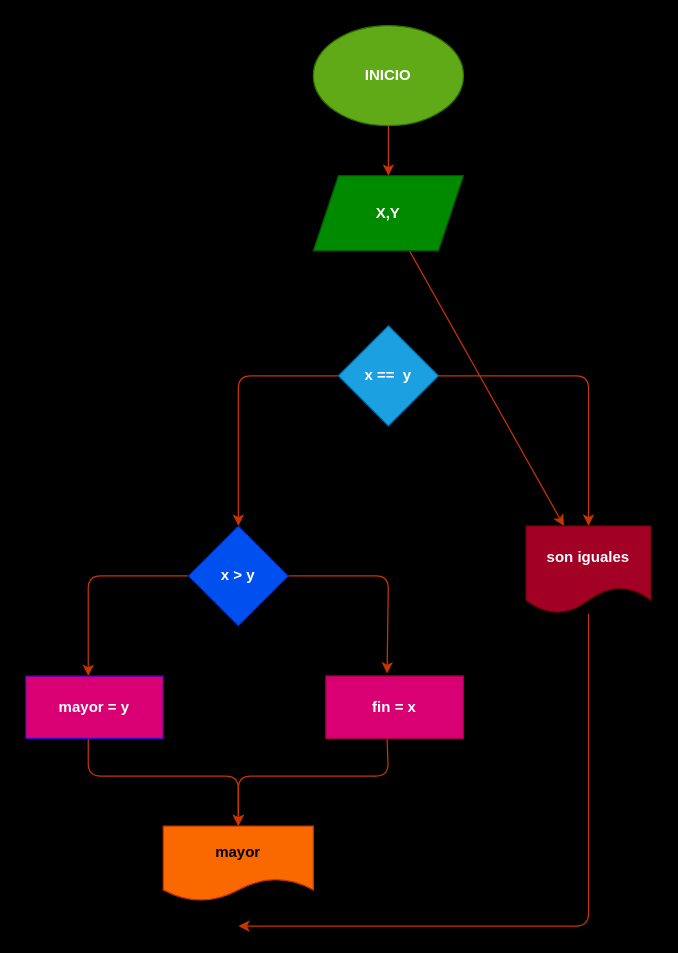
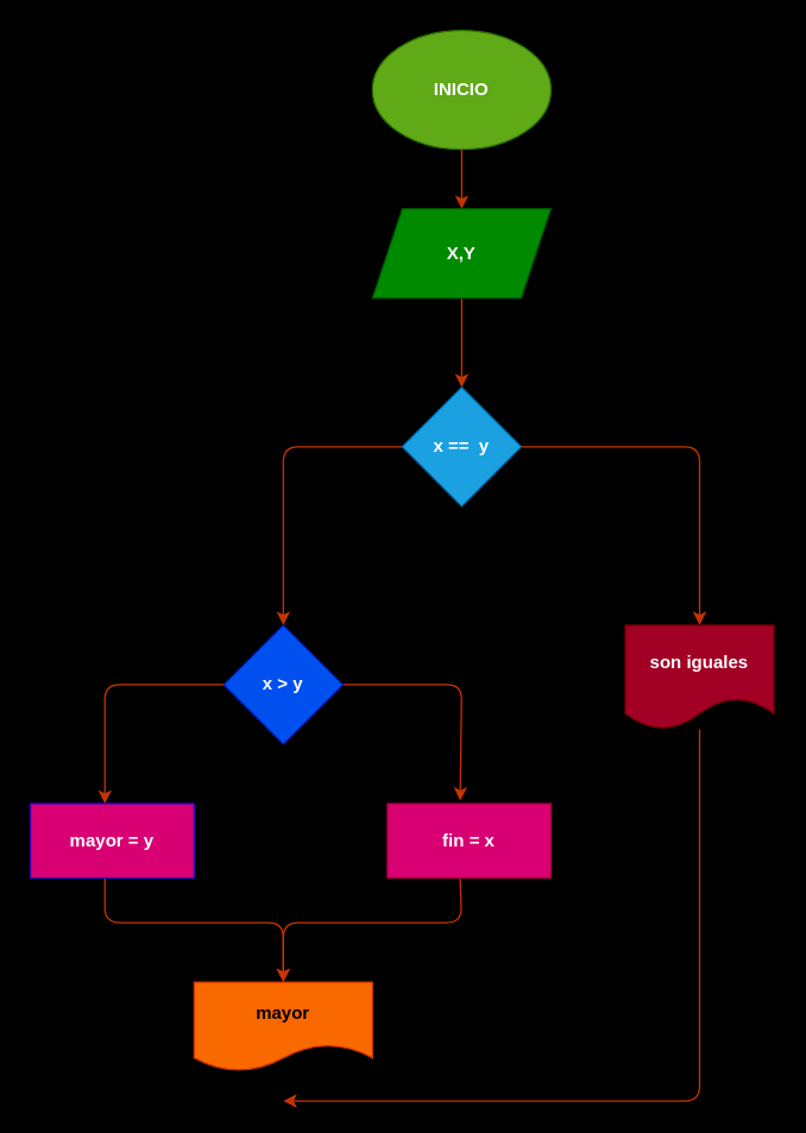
  <mxCell id="0" />
  <mxCell id="1" parent="0" />
  <mxCell id="2" style="edgeStyle=none;html=1;fillColor=#fa6800;strokeColor=#C73500;" edge="1" parent="1" source="3" target="5"><mxGeometry relative="1" as="geometry"><mxPoint x="240" y="140" as="targetPoint" /></mxGeometry></mxCell>
  <mxCell id="3" value="&lt;b&gt;INICIO&lt;/b&gt;" style="ellipse;whiteSpace=wrap;html=1;fillColor=#60a917;fontColor=#ffffff;strokeColor=#2D7600;" vertex="1" parent="1"><mxGeometry x="250" y="20" width="120" height="80" as="geometry" /></mxCell>
- <mxCell id="4" value="" style="edgeStyle=none;html=1;fillColor=#fa6800;strokeColor=#C73500;" edge="1" parent="1" source="5" target="13"><mxGeometry relative="1" as="geometry" /></mxCell>
+ <mxCell id="4" value="" style="edgeStyle=none;html=1;fillColor=#fa6800;strokeColor=#C73500;" edge="1" parent="1" source="5" target="8"><mxGeometry relative="1" as="geometry" /></mxCell>
  <mxCell id="5" value="&lt;b&gt;X,Y&lt;/b&gt;" style="shape=parallelogram;perimeter=parallelogramPerimeter;whiteSpace=wrap;html=1;fixedSize=1;fillColor=#008a00;fontColor=#ffffff;strokeColor=#005700;" vertex="1" parent="1"><mxGeometry x="250" y="140" width="120" height="60" as="geometry" /></mxCell>
  <mxCell id="6" style="edgeStyle=none;html=1;entryX=0.5;entryY=0;entryDx=0;entryDy=0;fillColor=#fa6800;strokeColor=#C73500;" edge="1" parent="1" source="8" target="11"><mxGeometry relative="1" as="geometry"><Array as="points"><mxPoint x="190" y="300" /></Array></mxGeometry></mxCell>
  <mxCell id="7" style="edgeStyle=none;html=1;entryX=0.5;entryY=0;entryDx=0;entryDy=0;fillColor=#fa6800;strokeColor=#C73500;" edge="1" parent="1" source="8" target="13"><mxGeometry relative="1" as="geometry"><Array as="points"><mxPoint x="470" y="300" /></Array></mxGeometry></mxCell>
  <mxCell id="8" value="&lt;b&gt;x ==&amp;nbsp; y&lt;/b&gt;" style="rhombus;whiteSpace=wrap;html=1;fillColor=#1ba1e2;fontColor=#ffffff;strokeColor=#006EAF;" vertex="1" parent="1"><mxGeometry x="270" y="260" width="80" height="80" as="geometry" /></mxCell>
  <mxCell id="9" style="edgeStyle=none;html=1;fillColor=#fa6800;strokeColor=#C73500;" edge="1" parent="1" source="11"><mxGeometry relative="1" as="geometry"><mxPoint x="70" y="540" as="targetPoint" /><Array as="points"><mxPoint x="70" y="460" /></Array></mxGeometry></mxCell>
  <mxCell id="10" style="edgeStyle=none;html=1;entryX=0.445;entryY=-0.04;entryDx=0;entryDy=0;entryPerimeter=0;fillColor=#fa6800;strokeColor=#C73500;" edge="1" parent="1" source="11" target="17"><mxGeometry relative="1" as="geometry"><Array as="points"><mxPoint x="310" y="460" /></Array></mxGeometry></mxCell>
- <mxCell id="11" value="&lt;b&gt;x &amp;gt; y&lt;/b&gt;" style="rhombus;whiteSpace=wrap;html=1;fillColor=#0050ef;fontColor=#ffffff;strokeColor=#001DBC;dashed=1;" vertex="1" parent="1"><mxGeometry x="150" y="420" width="80" height="80" as="geometry" /></mxCell>
+ <mxCell id="11" value="&lt;b&gt;x &amp;gt; y&lt;/b&gt;" style="rhombus;whiteSpace=wrap;html=1;fillColor=#0050ef;fontColor=#ffffff;strokeColor=#001DBC;" vertex="1" parent="1"><mxGeometry x="150" y="420" width="80" height="80" as="geometry" /></mxCell>
  <mxCell id="12" style="edgeStyle=none;html=1;fillColor=#fa6800;strokeColor=#C73500;" edge="1" parent="1" source="13"><mxGeometry relative="1" as="geometry"><mxPoint x="190" y="740" as="targetPoint" /><Array as="points"><mxPoint x="470" y="740" /></Array></mxGeometry></mxCell>
  <mxCell id="13" value="&lt;b&gt;son iguales&lt;/b&gt;" style="shape=document;whiteSpace=wrap;html=1;boundedLbl=1;fillColor=#a20025;fontColor=#ffffff;strokeColor=#6F0000;" vertex="1" parent="1"><mxGeometry x="420" y="420" width="100" height="70" as="geometry" /></mxCell>
  <mxCell id="14" style="edgeStyle=none;html=1;entryX=0.5;entryY=0;entryDx=0;entryDy=0;fillColor=#fa6800;strokeColor=#C73500;" edge="1" parent="1" target="18"><mxGeometry relative="1" as="geometry"><mxPoint x="70" y="590" as="sourcePoint" /><Array as="points"><mxPoint x="70" y="620" /><mxPoint x="190" y="620" /></Array></mxGeometry></mxCell>
  <mxCell id="15" value="&lt;b&gt;mayor = y&lt;/b&gt;" style="rounded=0;whiteSpace=wrap;html=1;fillColor=#d80073;fontColor=#ffffff;strokeColor=#3700CC;" vertex="1" parent="1"><mxGeometry x="20" y="540" width="110" height="50" as="geometry" /></mxCell>
  <mxCell id="16" style="edgeStyle=none;html=1;exitX=0.445;exitY=1;exitDx=0;exitDy=0;exitPerimeter=0;fillColor=#fa6800;strokeColor=#C73500;" edge="1" parent="1" source="17" target="18"><mxGeometry relative="1" as="geometry"><mxPoint x="220" y="630" as="targetPoint" /><mxPoint x="310" y="600" as="sourcePoint" /><Array as="points"><mxPoint x="310" y="620" /><mxPoint x="250" y="620" /><mxPoint x="190" y="620" /></Array></mxGeometry></mxCell>
  <mxCell id="17" value="&lt;b&gt;fin = x&lt;/b&gt;" style="rounded=0;whiteSpace=wrap;html=1;fillColor=#d80073;fontColor=#ffffff;strokeColor=#A50040;" vertex="1" parent="1"><mxGeometry x="260" y="540" width="110" height="50" as="geometry" /></mxCell>
  <mxCell id="18" value="&lt;b&gt;mayor&lt;/b&gt;" style="shape=document;whiteSpace=wrap;html=1;boundedLbl=1;fillColor=#fa6800;fontColor=#000000;strokeColor=#C73500;" vertex="1" parent="1"><mxGeometry x="130" y="660" width="120" height="60" as="geometry" /></mxCell>
